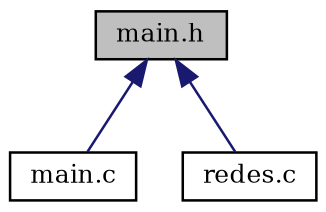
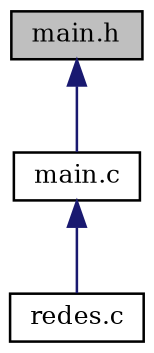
  digraph {
    fontname="DejaVu Serif"
    node [color=black fillcolor=white fontname="DejaVu Serif" fontsize=10 shape=record style=filled]
    edge [color=midnightblue dir=back fontname="DejaVu Serif" fontsize=10 labelfontname=Helvetica labelfontsize=10 style=solid]
    n1 [fillcolor=grey75 fontcolor=black height=0.2 label="main.h" width=0.4]
    n2 [height=0.2 label="main.c" width=0.4]
    n3 [height=0.2 label="redes.c" width=0.4]
    n1 -> n2
-   n1 -> n3
+   n2 -> n3
  }
